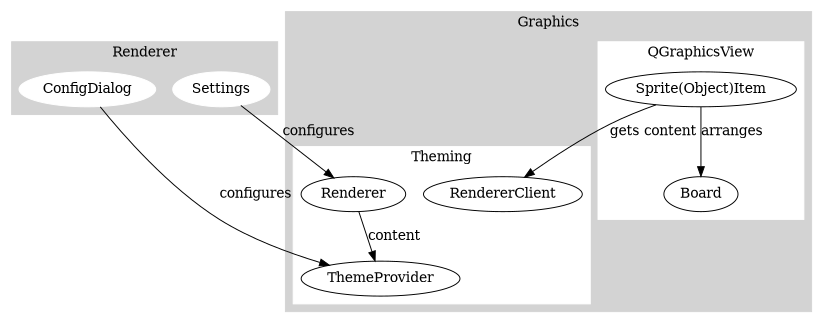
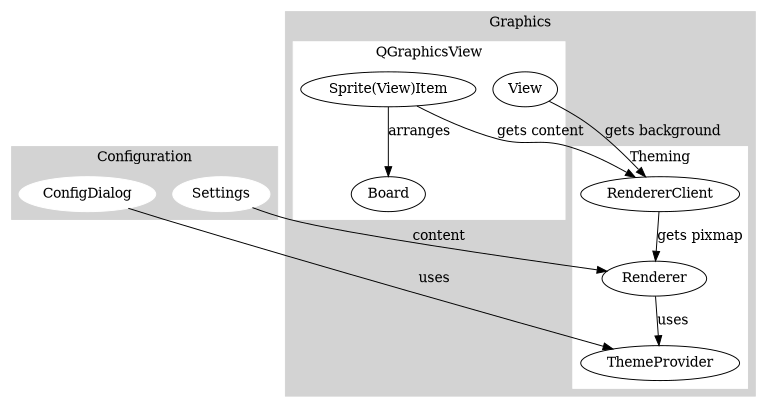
  digraph {
    node [color=black style=solid]
    RendererClient
    Renderer
    ThemeProvider
-   n4 [label="Sprite(Object)Item"]
+   n4 [label="Sprite(View)Item"]
    Board
+   View
    ConfigDialog [color=white style=filled]
    Settings [color=white style=filled]
    subgraph cluster_1 {
      color=lightgrey
      label=Graphics
      style=filled
      subgraph cluster_2 {
        color=white
        label=Theming
        style=filled
        RendererClient
        Renderer
        ThemeProvider
      }
      subgraph cluster_3 {
        color=white
        label=QGraphicsView
        style=filled
        n4
        Board
+       View
      }
    }
    subgraph cluster_4 {
      color=lightgrey
-     label=Renderer
+     label=Configuration
      style=filled
      ConfigDialog
      Settings
    }
-   Renderer -> ThemeProvider [label=content]
+   RendererClient -> Renderer [label="gets pixmap"]
+   Renderer -> ThemeProvider [label=uses]
    n4 -> RendererClient [label="gets content"]
    n4 -> Board [label=arranges]
-   ConfigDialog -> ThemeProvider [label=configures]
-   Settings -> Renderer [label=configures]
+   View -> RendererClient [label="gets background"]
+   ConfigDialog -> ThemeProvider [label=uses]
+   Settings -> Renderer [label=content]
  }
